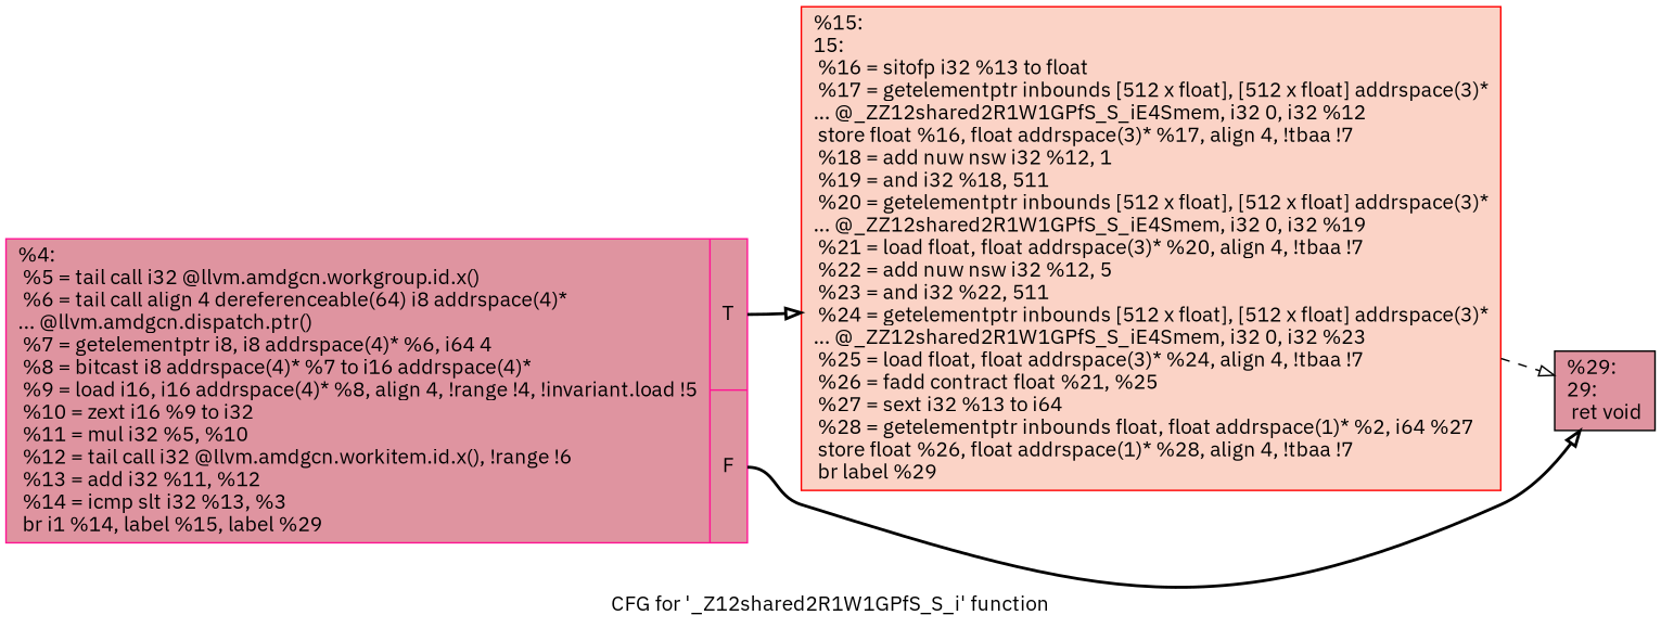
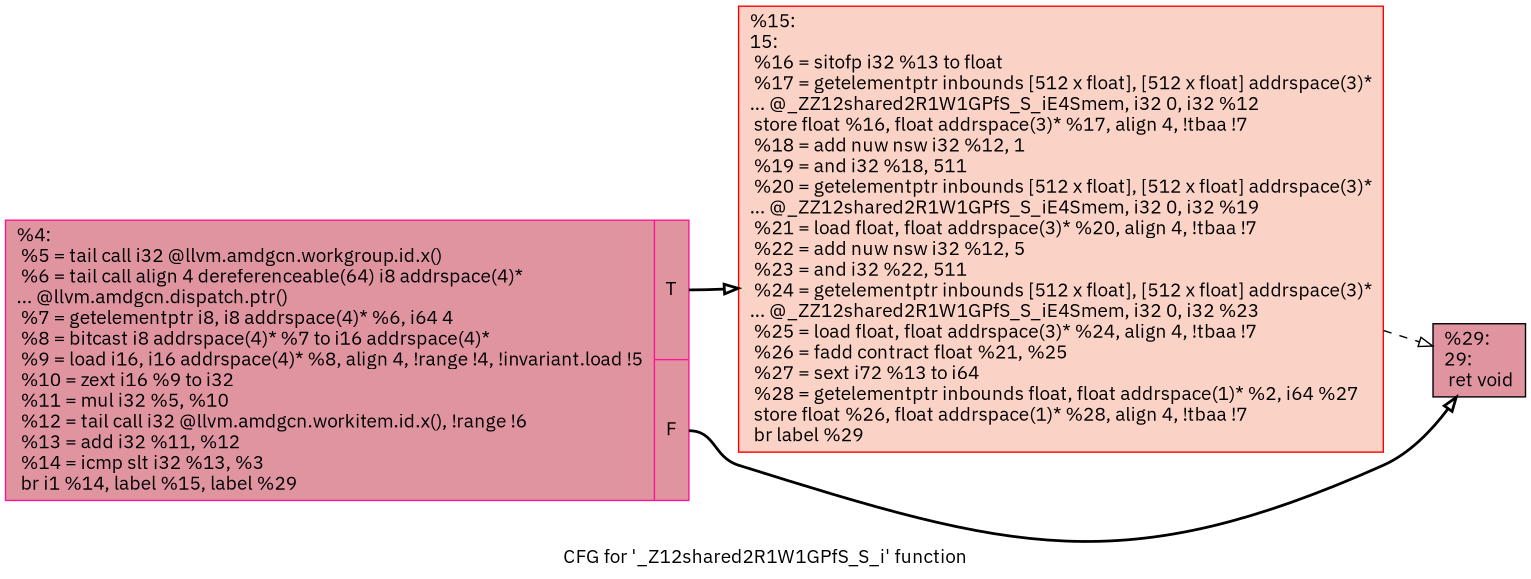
  digraph {
    label="CFG for '_Z12shared2R1W1GPfS_S_i' function"
    rankdir=LR
    fontname="IBM Plex Sans"
    node [fillcolor="#b70d2870" shape=record style=filled fontname="IBM Plex Sans"]
    edge [style=bold arrowhead=onormal fontname="IBM Plex Sans"]
    n1 [color=deeppink label="{%4:\l  %5 = tail call i32 @llvm.amdgcn.workgroup.id.x()\l  %6 = tail call align 4 dereferenceable(64) i8 addrspace(4)*\l... @llvm.amdgcn.dispatch.ptr()\l  %7 = getelementptr i8, i8 addrspace(4)* %6, i64 4\l  %8 = bitcast i8 addrspace(4)* %7 to i16 addrspace(4)*\l  %9 = load i16, i16 addrspace(4)* %8, align 4, !range !4, !invariant.load !5\l  %10 = zext i16 %9 to i32\l  %11 = mul i32 %5, %10\l  %12 = tail call i32 @llvm.amdgcn.workitem.id.x(), !range !6\l  %13 = add i32 %11, %12\l  %14 = icmp slt i32 %13, %3\l  br i1 %14, label %15, label %29\l|{<s0>T|<s1>F}}"]
-   n2 [color=red fillcolor="#f59c7d70" label="{%15:\l15:                                               \l  %16 = sitofp i32 %13 to float\l  %17 = getelementptr inbounds [512 x float], [512 x float] addrspace(3)*\l... @_ZZ12shared2R1W1GPfS_S_iE4Smem, i32 0, i32 %12\l  store float %16, float addrspace(3)* %17, align 4, !tbaa !7\l  %18 = add nuw nsw i32 %12, 1\l  %19 = and i32 %18, 511\l  %20 = getelementptr inbounds [512 x float], [512 x float] addrspace(3)*\l... @_ZZ12shared2R1W1GPfS_S_iE4Smem, i32 0, i32 %19\l  %21 = load float, float addrspace(3)* %20, align 4, !tbaa !7\l  %22 = add nuw nsw i32 %12, 5\l  %23 = and i32 %22, 511\l  %24 = getelementptr inbounds [512 x float], [512 x float] addrspace(3)*\l... @_ZZ12shared2R1W1GPfS_S_iE4Smem, i32 0, i32 %23\l  %25 = load float, float addrspace(3)* %24, align 4, !tbaa !7\l  %26 = fadd contract float %21, %25\l  %27 = sext i32 %13 to i64\l  %28 = getelementptr inbounds float, float addrspace(1)* %2, i64 %27\l  store float %26, float addrspace(1)* %28, align 4, !tbaa !7\l  br label %29\l}"]
+   n2 [color=red fillcolor="#f59c7d70" label="{%15:\l15:                                               \l  %16 = sitofp i32 %13 to float\l  %17 = getelementptr inbounds [512 x float], [512 x float] addrspace(3)*\l... @_ZZ12shared2R1W1GPfS_S_iE4Smem, i32 0, i32 %12\l  store float %16, float addrspace(3)* %17, align 4, !tbaa !7\l  %18 = add nuw nsw i32 %12, 1\l  %19 = and i32 %18, 511\l  %20 = getelementptr inbounds [512 x float], [512 x float] addrspace(3)*\l... @_ZZ12shared2R1W1GPfS_S_iE4Smem, i32 0, i32 %19\l  %21 = load float, float addrspace(3)* %20, align 4, !tbaa !7\l  %22 = add nuw nsw i32 %12, 5\l  %23 = and i32 %22, 511\l  %24 = getelementptr inbounds [512 x float], [512 x float] addrspace(3)*\l... @_ZZ12shared2R1W1GPfS_S_iE4Smem, i32 0, i32 %23\l  %25 = load float, float addrspace(3)* %24, align 4, !tbaa !7\l  %26 = fadd contract float %21, %25\l  %27 = sext i72 %13 to i64\l  %28 = getelementptr inbounds float, float addrspace(1)* %2, i64 %27\l  store float %26, float addrspace(1)* %28, align 4, !tbaa !7\l  br label %29\l}"]
    n3 [color=black label="{%29:\l29:                                               \l  ret void\l}"]
    n1 -> n2 [tailport=s0]
    n1 -> n3 [tailport=s1]
    n2 -> n3 [style=dashed]
  }
